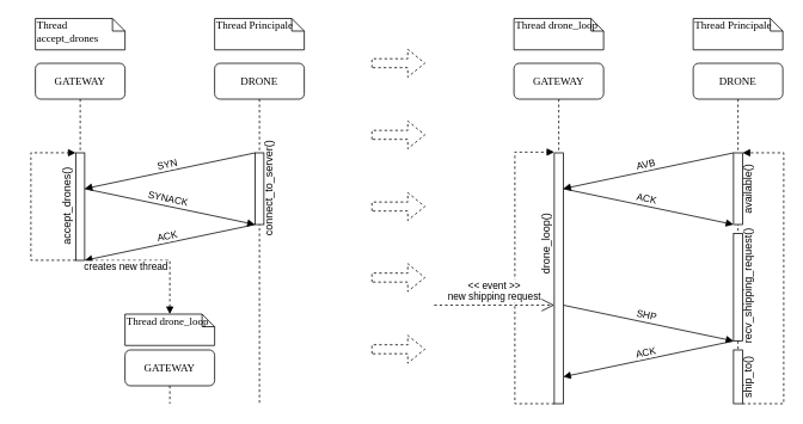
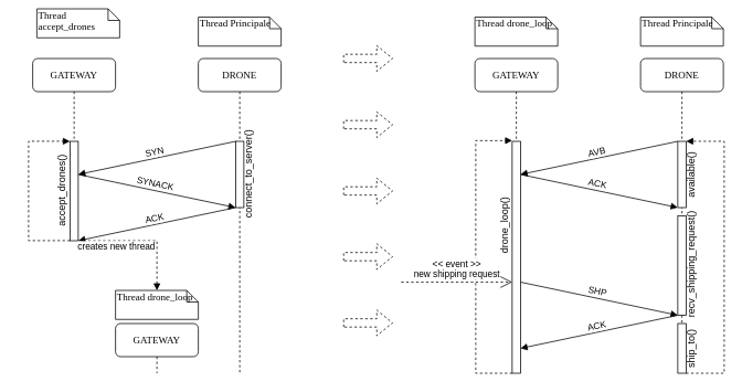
  <mxCell id="0" />
  <mxCell id="1" parent="0" />
  <mxCell id="2" value="DRONE" style="shape=umlLifeline;perimeter=lifelinePerimeter;whiteSpace=wrap;html=1;container=1;collapsible=0;recursiveResize=0;outlineConnect=0;rounded=1;shadow=0;comic=0;labelBackgroundColor=none;strokeWidth=1;fontFamily=Verdana;fontSize=12;align=center;" vertex="1" parent="1"><mxGeometry x="239" y="70" width="100" height="380" as="geometry" /></mxCell>
  <mxCell id="3" value="" style="html=1;points=[];perimeter=orthogonalPerimeter;rounded=0;shadow=0;comic=0;labelBackgroundColor=none;strokeWidth=1;fontFamily=Verdana;fontSize=12;align=center;" vertex="1" parent="2"><mxGeometry x="45" y="100" width="10" height="80" as="geometry" /></mxCell>
  <mxCell id="4" value="" style="html=1;verticalAlign=bottom;endArrow=block;labelBackgroundColor=none;fontFamily=Verdana;fontSize=12;elbow=vertical;horizontal=1;entryX=1;entryY=1.002;entryDx=0;entryDy=0;entryPerimeter=0;exitX=-0.003;exitY=0.001;exitDx=0;exitDy=0;exitPerimeter=0;" edge="1" parent="2"><mxGeometry relative="1" as="geometry"><mxPoint x="45.0" y="100" as="sourcePoint" /><mxPoint x="-144.97" y="139.99" as="targetPoint" /></mxGeometry></mxCell>
  <mxCell id="5" value="SYN" style="edgeLabel;html=1;align=center;verticalAlign=middle;resizable=0;points=[];rotation=-12;labelPosition=center;verticalLabelPosition=middle;" connectable="0" vertex="1" parent="4"><mxGeometry x="-0.12" relative="1" as="geometry"><mxPoint x="-15" y="-5" as="offset" /></mxGeometry></mxCell>
  <mxCell id="6" value="connect_to_server()" style="text;html=1;align=center;verticalAlign=bottom;resizable=0;points=[];autosize=1;strokeColor=none;fillColor=none;horizontal=0;labelPosition=center;verticalLabelPosition=middle;" vertex="1" parent="2"><mxGeometry x="30" y="80" width="40" height="120" as="geometry" /></mxCell>
  <mxCell id="7" value="GATEWAY" style="shape=umlLifeline;perimeter=lifelinePerimeter;whiteSpace=wrap;html=1;container=1;collapsible=0;recursiveResize=0;outlineConnect=0;rounded=1;shadow=0;comic=0;labelBackgroundColor=none;strokeWidth=1;fontFamily=Verdana;fontSize=12;align=center;" vertex="1" parent="1"><mxGeometry x="39" y="70" width="100" height="220" as="geometry" /></mxCell>
  <mxCell id="8" value="" style="html=1;points=[];perimeter=orthogonalPerimeter;rounded=0;shadow=0;comic=0;labelBackgroundColor=none;strokeWidth=1;fontFamily=Verdana;fontSize=12;align=center;" vertex="1" parent="7"><mxGeometry x="45" y="100" width="10" height="120" as="geometry" /></mxCell>
  <mxCell id="9" value="accept_drones()" style="text;html=1;align=center;verticalAlign=middle;resizable=0;points=[];autosize=1;strokeColor=none;fillColor=none;horizontal=0;labelPosition=center;verticalLabelPosition=middle;" vertex="1" parent="7"><mxGeometry x="-19" y="145" width="110" height="30" as="geometry" /></mxCell>
  <mxCell id="10" value="" style="html=1;verticalAlign=bottom;endArrow=block;rounded=0;strokeColor=default;jumpStyle=none;exitX=0;exitY=0.999;exitDx=0;exitDy=0;exitPerimeter=0;entryX=-0.003;entryY=-0.001;entryDx=0;entryDy=0;entryPerimeter=0;dashed=1;edgeStyle=elbowEdgeStyle;" edge="1" parent="7" source="8" target="8"><mxGeometry width="80" relative="1" as="geometry"><mxPoint x="75" y="260" as="sourcePoint" /><mxPoint x="-35" y="80" as="targetPoint" /><Array as="points"><mxPoint x="-5" y="180" /><mxPoint y="160" /></Array></mxGeometry></mxCell>
- <mxCell id="11" value="Thread accept_drones" style="shape=note;whiteSpace=wrap;html=1;size=14;verticalAlign=top;align=left;spacingTop=-6;rounded=0;shadow=0;comic=0;labelBackgroundColor=none;strokeWidth=1;fontFamily=Verdana;fontSize=12" vertex="1" parent="1"><mxGeometry x="39" y="20" width="100" height="35" as="geometry" /></mxCell>
+ <mxCell id="11" value="Thread accept_drones" style="shape=note;whiteSpace=wrap;html=1;size=14;verticalAlign=top;align=left;spacingTop=-6;rounded=0;shadow=0;comic=0;labelBackgroundColor=none;strokeWidth=1;fontFamily=Verdana;fontSize=12" vertex="1" parent="1"><mxGeometry x="44" y="10" width="100" height="35" as="geometry" /></mxCell>
  <mxCell id="12" value="Thread Principale" style="shape=note;whiteSpace=wrap;html=1;size=14;verticalAlign=top;align=left;spacingTop=-6;rounded=0;shadow=0;comic=0;labelBackgroundColor=none;strokeWidth=1;fontFamily=Verdana;fontSize=12" vertex="1" parent="1"><mxGeometry x="239" y="20" width="100" height="35" as="geometry" /></mxCell>
  <mxCell id="13" value="" style="html=1;verticalAlign=bottom;endArrow=block;entryX=0;entryY=0;labelBackgroundColor=none;fontFamily=Verdana;fontSize=12;elbow=vertical;horizontal=1;exitX=1.005;exitY=0;exitDx=0;exitDy=0;exitPerimeter=0;" edge="1" parent="1"><mxGeometry relative="1" as="geometry"><mxPoint x="94" y="210" as="sourcePoint" /><mxPoint x="283.95" y="250" as="targetPoint" /></mxGeometry></mxCell>
  <mxCell id="14" value="SYNACK" style="edgeLabel;html=1;align=center;verticalAlign=middle;resizable=0;points=[];rotation=12;labelPosition=center;verticalLabelPosition=middle;" connectable="0" vertex="1" parent="13"><mxGeometry x="-0.12" relative="1" as="geometry"><mxPoint x="9" y="-7" as="offset" /></mxGeometry></mxCell>
  <mxCell id="15" value="" style="html=1;verticalAlign=bottom;endArrow=block;labelBackgroundColor=none;fontFamily=Verdana;fontSize=12;elbow=vertical;horizontal=1;entryX=1;entryY=1.002;entryDx=0;entryDy=0;entryPerimeter=0;exitX=-0.003;exitY=0.001;exitDx=0;exitDy=0;exitPerimeter=0;" edge="1" parent="1"><mxGeometry relative="1" as="geometry"><mxPoint x="283.97" y="250" as="sourcePoint" /><mxPoint x="94" y="289.99" as="targetPoint" /></mxGeometry></mxCell>
  <mxCell id="16" value="ACK" style="edgeLabel;html=1;align=center;verticalAlign=middle;resizable=0;points=[];rotation=-12;labelPosition=center;verticalLabelPosition=middle;" connectable="0" vertex="1" parent="15"><mxGeometry x="-0.12" relative="1" as="geometry"><mxPoint x="-15" y="-5" as="offset" /></mxGeometry></mxCell>
  <mxCell id="17" value="" style="html=1;verticalAlign=bottom;endArrow=block;labelBackgroundColor=none;fontFamily=Verdana;fontSize=12;elbow=vertical;horizontal=1;entryX=1;entryY=1.002;entryDx=0;entryDy=0;entryPerimeter=0;exitX=-0.003;exitY=0.001;exitDx=0;exitDy=0;exitPerimeter=0;" edge="1" parent="1"><mxGeometry relative="1" as="geometry"><mxPoint x="817.97" y="170" as="sourcePoint" /><mxPoint x="628" y="209.99" as="targetPoint" /></mxGeometry></mxCell>
  <mxCell id="18" value="AVB" style="edgeLabel;html=1;align=center;verticalAlign=middle;resizable=0;points=[];rotation=-12;labelPosition=center;verticalLabelPosition=middle;" connectable="0" vertex="1" parent="17"><mxGeometry x="-0.12" relative="1" as="geometry"><mxPoint x="-15" y="-5" as="offset" /></mxGeometry></mxCell>
  <mxCell id="19" value="" style="html=1;verticalAlign=bottom;endArrow=block;entryX=0;entryY=0;labelBackgroundColor=none;fontFamily=Verdana;fontSize=12;elbow=vertical;horizontal=1;exitX=1.005;exitY=0;exitDx=0;exitDy=0;exitPerimeter=0;" edge="1" parent="1"><mxGeometry relative="1" as="geometry"><mxPoint x="628" y="210" as="sourcePoint" /><mxPoint x="817.95" y="250" as="targetPoint" /></mxGeometry></mxCell>
  <mxCell id="20" value="ACK" style="edgeLabel;html=1;align=center;verticalAlign=middle;resizable=0;points=[];rotation=12;labelPosition=center;verticalLabelPosition=middle;" connectable="0" vertex="1" parent="19"><mxGeometry x="-0.12" relative="1" as="geometry"><mxPoint x="9" y="-7" as="offset" /></mxGeometry></mxCell>
  <mxCell id="21" value="" style="html=1;verticalAlign=bottom;endArrow=block;entryX=0;entryY=0;labelBackgroundColor=none;fontFamily=Verdana;fontSize=12;elbow=vertical;horizontal=1;exitX=1.005;exitY=0;exitDx=0;exitDy=0;exitPerimeter=0;" edge="1" parent="1"><mxGeometry relative="1" as="geometry"><mxPoint x="628" y="340.01" as="sourcePoint" /><mxPoint x="817.95" y="380.01" as="targetPoint" /></mxGeometry></mxCell>
  <mxCell id="22" value="SHP" style="edgeLabel;html=1;align=center;verticalAlign=middle;resizable=0;points=[];rotation=12;labelPosition=center;verticalLabelPosition=middle;" connectable="0" vertex="1" parent="21"><mxGeometry x="-0.12" relative="1" as="geometry"><mxPoint x="9" y="-7" as="offset" /></mxGeometry></mxCell>
  <mxCell id="23" value="" style="html=1;verticalAlign=bottom;endArrow=block;labelBackgroundColor=none;fontFamily=Verdana;fontSize=12;elbow=vertical;horizontal=1;entryX=1;entryY=1.002;entryDx=0;entryDy=0;entryPerimeter=0;exitX=-0.003;exitY=0.001;exitDx=0;exitDy=0;exitPerimeter=0;" edge="1" parent="1"><mxGeometry relative="1" as="geometry"><mxPoint x="817.97" y="380.01" as="sourcePoint" /><mxPoint x="628" y="420" as="targetPoint" /></mxGeometry></mxCell>
  <mxCell id="24" value="ACK" style="edgeLabel;html=1;align=center;verticalAlign=middle;resizable=0;points=[];rotation=-12;labelPosition=center;verticalLabelPosition=middle;" connectable="0" vertex="1" parent="23"><mxGeometry x="-0.12" relative="1" as="geometry"><mxPoint x="-15" y="-5" as="offset" /></mxGeometry></mxCell>
  <mxCell id="25" value="DRONE" style="shape=umlLifeline;perimeter=lifelinePerimeter;whiteSpace=wrap;html=1;container=1;collapsible=0;recursiveResize=0;outlineConnect=0;rounded=1;shadow=0;comic=0;labelBackgroundColor=none;strokeWidth=1;fontFamily=Verdana;fontSize=12;align=center;" vertex="1" parent="1"><mxGeometry x="773" y="70" width="100" height="380" as="geometry" /></mxCell>
  <mxCell id="26" value="" style="html=1;points=[];perimeter=orthogonalPerimeter;rounded=0;shadow=0;comic=0;labelBackgroundColor=none;strokeWidth=1;fontFamily=Verdana;fontSize=12;align=center;" vertex="1" parent="25"><mxGeometry x="45" y="100" width="10" height="80" as="geometry" /></mxCell>
  <mxCell id="27" value="available()" style="text;html=1;align=center;verticalAlign=bottom;resizable=0;points=[];autosize=1;strokeColor=none;fillColor=none;horizontal=0;labelPosition=center;verticalLabelPosition=middle;" vertex="1" parent="25"><mxGeometry x="30" y="106" width="40" height="70" as="geometry" /></mxCell>
  <mxCell id="28" value="" style="html=1;points=[];perimeter=orthogonalPerimeter;rounded=0;shadow=0;comic=0;labelBackgroundColor=none;strokeWidth=1;fontFamily=Verdana;fontSize=12;align=center;" vertex="1" parent="25"><mxGeometry x="45" y="190" width="10" height="120" as="geometry" /></mxCell>
  <mxCell id="29" value="recv_shipping_request()" style="text;html=1;align=center;verticalAlign=bottom;resizable=0;points=[];autosize=1;strokeColor=none;fillColor=none;horizontal=0;labelPosition=center;verticalLabelPosition=middle;" vertex="1" parent="25"><mxGeometry x="30" y="179" width="40" height="140" as="geometry" /></mxCell>
  <mxCell id="30" value="ship_to()" style="text;html=1;align=center;verticalAlign=bottom;resizable=0;points=[];autosize=1;strokeColor=none;fillColor=none;horizontal=0;labelPosition=center;verticalLabelPosition=middle;" vertex="1" parent="25"><mxGeometry x="31" y="321" width="40" height="60" as="geometry" /></mxCell>
  <mxCell id="31" value="GATEWAY" style="shape=umlLifeline;perimeter=lifelinePerimeter;whiteSpace=wrap;html=1;container=1;collapsible=0;recursiveResize=0;outlineConnect=0;rounded=1;shadow=0;comic=0;labelBackgroundColor=none;strokeWidth=1;fontFamily=Verdana;fontSize=12;align=center;" vertex="1" parent="1"><mxGeometry x="573" y="70" width="100" height="380" as="geometry" /></mxCell>
  <mxCell id="32" value="" style="html=1;points=[];perimeter=orthogonalPerimeter;rounded=0;shadow=0;comic=0;labelBackgroundColor=none;strokeWidth=1;fontFamily=Verdana;fontSize=12;align=center;" vertex="1" parent="31"><mxGeometry x="45" y="100" width="10" height="280" as="geometry" /></mxCell>
  <mxCell id="33" value="drone_loop()" style="text;html=1;align=center;verticalAlign=middle;resizable=0;points=[];autosize=1;strokeColor=none;fillColor=none;horizontal=0;labelPosition=center;verticalLabelPosition=middle;" vertex="1" parent="31"><mxGeometry x="16" y="162" width="40" height="80" as="geometry" /></mxCell>
  <mxCell id="34" value="" style="html=1;verticalAlign=bottom;endArrow=block;rounded=0;strokeColor=default;jumpStyle=none;entryX=0.003;entryY=-0.003;entryDx=0;entryDy=0;entryPerimeter=0;dashed=1;exitX=0.003;exitY=1;exitDx=0;exitDy=0;exitPerimeter=0;edgeStyle=elbowEdgeStyle;" edge="1" parent="31" source="32" target="32"><mxGeometry width="80" relative="1" as="geometry"><mxPoint x="-46" y="380" as="sourcePoint" /><mxPoint x="-45.95" y="99.92" as="targetPoint" /><Array as="points"><mxPoint x="1" y="240" /><mxPoint y="240" /></Array></mxGeometry></mxCell>
  <mxCell id="35" value="Thread drone_loop" style="shape=note;whiteSpace=wrap;html=1;size=14;verticalAlign=top;align=left;spacingTop=-6;rounded=0;shadow=0;comic=0;labelBackgroundColor=none;strokeWidth=1;fontFamily=Verdana;fontSize=12" vertex="1" parent="1"><mxGeometry x="573" y="20" width="100" height="35" as="geometry" /></mxCell>
  <mxCell id="36" value="Thread Principale" style="shape=note;whiteSpace=wrap;html=1;size=14;verticalAlign=top;align=left;spacingTop=-6;rounded=0;shadow=0;comic=0;labelBackgroundColor=none;strokeWidth=1;fontFamily=Verdana;fontSize=12" vertex="1" parent="1"><mxGeometry x="773" y="20" width="100" height="35" as="geometry" /></mxCell>
  <mxCell id="37" value="" style="html=1;points=[];perimeter=orthogonalPerimeter;rounded=0;shadow=0;comic=0;labelBackgroundColor=none;strokeWidth=1;fontFamily=Verdana;fontSize=12;align=center;" vertex="1" parent="1"><mxGeometry x="818" y="390" width="10" height="60" as="geometry" /></mxCell>
  <mxCell id="38" value="" style="shape=flexArrow;endArrow=classic;html=1;rounded=0;dashed=1;strokeColor=default;jumpStyle=none;" edge="1" parent="1"><mxGeometry width="50" height="50" relative="1" as="geometry"><mxPoint x="414" y="149.9" as="sourcePoint" /><mxPoint x="474" y="149.9" as="targetPoint" /></mxGeometry></mxCell>
  <mxCell id="39" value="" style="shape=flexArrow;endArrow=classic;html=1;rounded=0;dashed=1;strokeColor=default;jumpStyle=none;" edge="1" parent="1"><mxGeometry width="50" height="50" relative="1" as="geometry"><mxPoint x="414" y="229.9" as="sourcePoint" /><mxPoint x="474" y="229.9" as="targetPoint" /></mxGeometry></mxCell>
  <mxCell id="40" value="" style="shape=flexArrow;endArrow=classic;html=1;rounded=0;dashed=1;strokeColor=default;jumpStyle=none;" edge="1" parent="1"><mxGeometry width="50" height="50" relative="1" as="geometry"><mxPoint x="414" y="69.9" as="sourcePoint" /><mxPoint x="474" y="69.9" as="targetPoint" /></mxGeometry></mxCell>
  <mxCell id="41" value="" style="html=1;verticalAlign=bottom;endArrow=block;rounded=0;strokeColor=default;jumpStyle=none;entryX=1.005;entryY=-0.001;entryDx=0;entryDy=0;entryPerimeter=0;dashed=1;exitX=1;exitY=1;exitDx=0;exitDy=0;exitPerimeter=0;edgeStyle=elbowEdgeStyle;" edge="1" parent="1" source="37" target="26"><mxGeometry width="80" relative="1" as="geometry"><mxPoint x="974" y="430" as="sourcePoint" /><mxPoint x="1108.97" y="239.84" as="targetPoint" /><Array as="points"><mxPoint x="874" y="310" /></Array></mxGeometry></mxCell>
  <mxCell id="42" value="" style="shape=flexArrow;endArrow=classic;html=1;rounded=0;dashed=1;strokeColor=default;jumpStyle=none;" edge="1" parent="1"><mxGeometry width="50" height="50" relative="1" as="geometry"><mxPoint x="414" y="389.23" as="sourcePoint" /><mxPoint x="474" y="389.23" as="targetPoint" /></mxGeometry></mxCell>
  <mxCell id="43" value="" style="shape=flexArrow;endArrow=classic;html=1;rounded=0;dashed=1;strokeColor=default;jumpStyle=none;" edge="1" parent="1"><mxGeometry width="50" height="50" relative="1" as="geometry"><mxPoint x="414" y="309.23" as="sourcePoint" /><mxPoint x="474" y="309.23" as="targetPoint" /></mxGeometry></mxCell>
  <mxCell id="44" value="&amp;lt;&amp;lt; event &amp;gt;&amp;gt;&lt;br&gt;new shipping request" style="endArrow=open;endFill=1;endSize=12;html=1;rounded=0;dashed=1;strokeColor=default;jumpStyle=none;entryX=0.003;entryY=0.607;entryDx=0;entryDy=0;entryPerimeter=0;verticalAlign=bottom;" edge="1" parent="1" target="32"><mxGeometry width="160" relative="1" as="geometry"><mxPoint x="484" y="340" as="sourcePoint" /><mxPoint x="614" y="340" as="targetPoint" /></mxGeometry></mxCell>
  <mxCell id="45" value="Thread drone_loop" style="shape=note;whiteSpace=wrap;html=1;size=14;verticalAlign=top;align=left;spacingTop=-6;rounded=0;shadow=0;comic=0;labelBackgroundColor=none;strokeWidth=1;fontFamily=Verdana;fontSize=12" vertex="1" parent="1"><mxGeometry x="139" y="350" width="100" height="35" as="geometry" /></mxCell>
  <mxCell id="46" value="GATEWAY" style="shape=umlLifeline;perimeter=lifelinePerimeter;whiteSpace=wrap;html=1;container=1;collapsible=0;recursiveResize=0;outlineConnect=0;rounded=1;shadow=0;comic=0;labelBackgroundColor=none;strokeWidth=1;fontFamily=Verdana;fontSize=12;align=center;" vertex="1" parent="1"><mxGeometry x="139" y="390" width="100" height="60" as="geometry" /></mxCell>
  <mxCell id="47" value="" style="html=1;verticalAlign=top;endArrow=block;rounded=0;strokeColor=default;jumpStyle=none;exitX=1;exitY=1.001;exitDx=0;exitDy=0;exitPerimeter=0;entryX=0.5;entryY=0;entryDx=0;entryDy=0;entryPerimeter=0;dashed=1;" edge="1" parent="1" source="8" target="45"><mxGeometry width="80" relative="1" as="geometry"><mxPoint x="519" y="640" as="sourcePoint" /><mxPoint x="518.97" y="480" as="targetPoint" /><Array as="points"><mxPoint x="189" y="290" /></Array></mxGeometry></mxCell>
  <mxCell id="48" value="creates new thread" style="edgeLabel;html=1;align=center;verticalAlign=top;resizable=0;points=[];" connectable="0" vertex="1" parent="47"><mxGeometry x="0.206" relative="1" as="geometry"><mxPoint x="-47" y="-6" as="offset" /></mxGeometry></mxCell>
